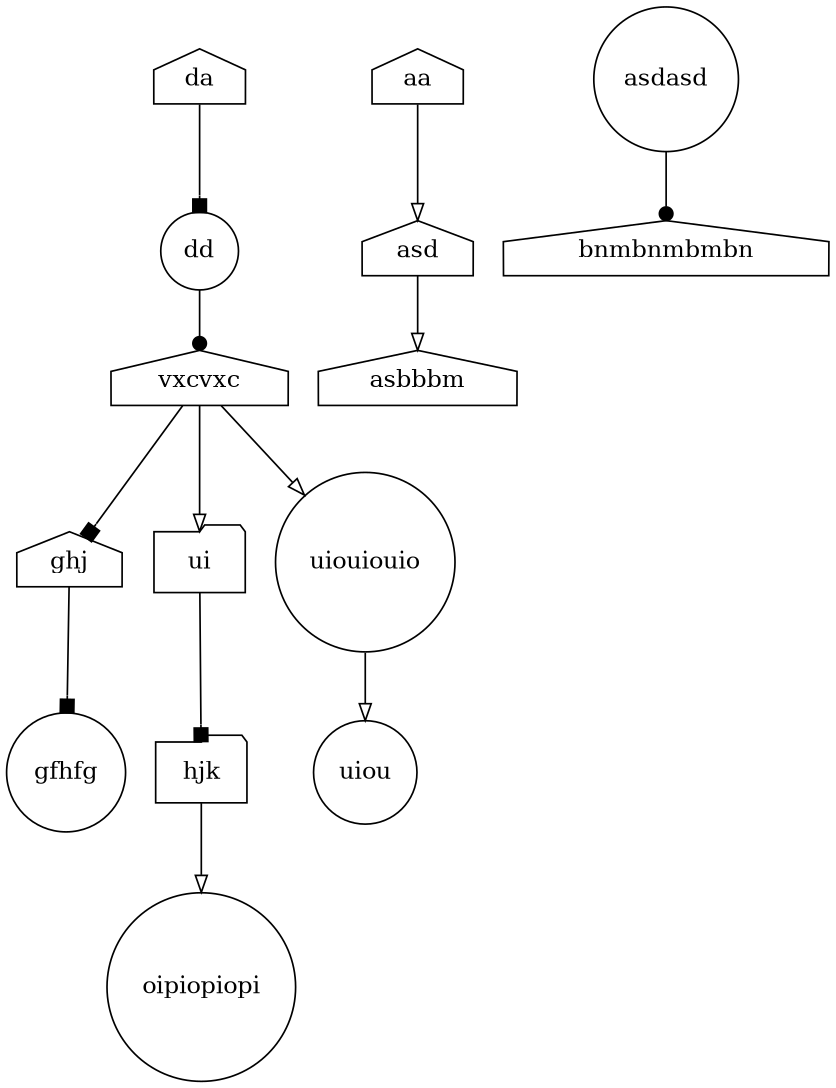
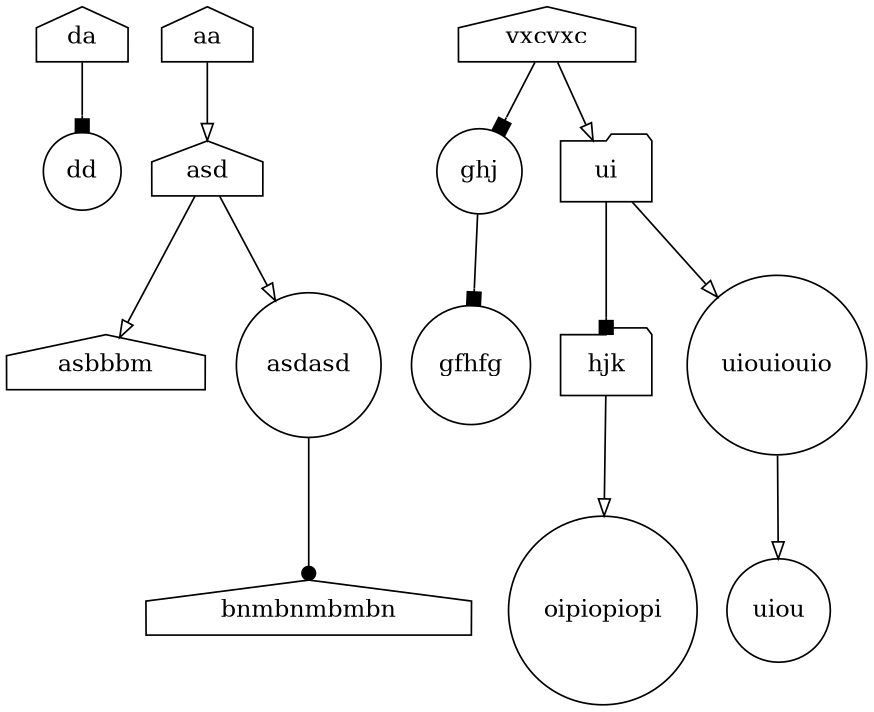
  digraph {
    node [shape=house]
    edge [arrowhead=onormal]
    da
    dd [shape=circle]
    aa
    asd
    vxcvxc
    asbbbm
    asdasd [shape=circle]
-   ghj
+   ghj [shape=circle]
    ui [shape=folder]
    gfhfg [shape=circle]
    hjk [shape=folder]
    uiouiouio [shape=circle]
    oipiopiopi [shape=circle]
    uiou [shape=circle]
    bnmbnmbmbn
    da -> dd [arrowhead=box]
-   dd -> vxcvxc [arrowhead=dot]
    aa -> asd
    asd -> asbbbm
+   asd -> asdasd
    vxcvxc -> ghj [arrowhead=box]
    vxcvxc -> ui
    asdasd -> bnmbnmbmbn [arrowhead=dot]
    ghj -> gfhfg [arrowhead=box]
    ui -> hjk [arrowhead=box]
-   vxcvxc -> uiouiouio
+   ui -> uiouiouio
    hjk -> oipiopiopi
    uiouiouio -> uiou
  }
